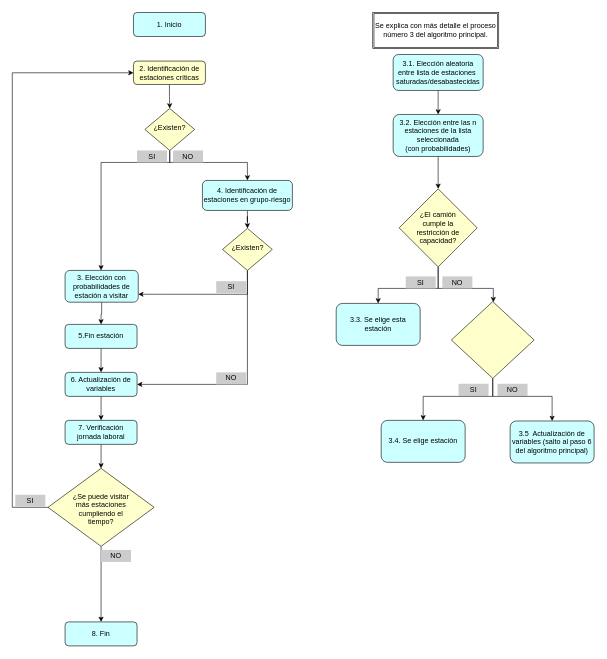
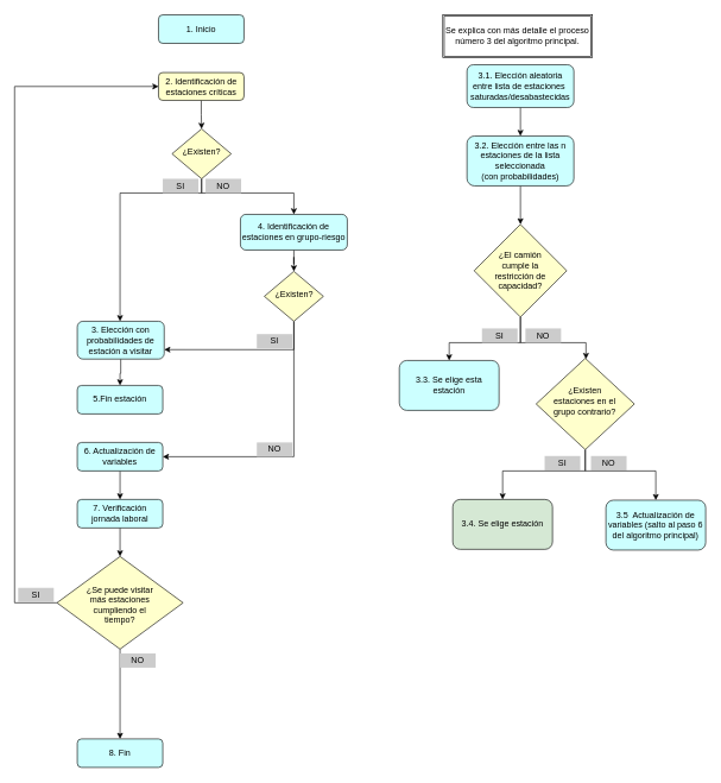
  <mxCell id="0" />
  <mxCell id="1" parent="0" />
  <mxCell id="2" value="1. Inicio" style="rounded=1;whiteSpace=wrap;html=1;fontSize=12;glass=0;strokeWidth=1;shadow=0;fillColor=#CCFFFF;" parent="1" vertex="1"><mxGeometry x="222" y="20" width="120" height="40" as="geometry" /></mxCell>
  <mxCell id="3" style="edgeStyle=orthogonalEdgeStyle;rounded=0;orthogonalLoop=1;jettySize=auto;html=1;entryX=0.5;entryY=0;entryDx=0;entryDy=0;" parent="1" source="5" target="17" edge="1"><mxGeometry relative="1" as="geometry" /></mxCell>
  <mxCell id="4" style="edgeStyle=orthogonalEdgeStyle;rounded=0;orthogonalLoop=1;jettySize=auto;html=1;entryX=0;entryY=0.5;entryDx=0;entryDy=0;" parent="1" source="5" target="7" edge="1"><mxGeometry relative="1" as="geometry"><Array as="points"><mxPoint x="20" y="845" /><mxPoint x="20" y="121" /></Array></mxGeometry></mxCell>
  <mxCell id="5" value="" style="rhombus;whiteSpace=wrap;html=1;shadow=0;fontFamily=Helvetica;fontSize=12;align=center;strokeWidth=1;spacing=6;spacingTop=-4;fillColor=#FFFFCC;" parent="1" vertex="1"><mxGeometry x="79.5" y="780" width="177" height="130" as="geometry" /></mxCell>
  <mxCell id="6" value="" style="edgeStyle=orthogonalEdgeStyle;rounded=0;orthogonalLoop=1;jettySize=auto;html=1;" parent="1" source="7" target="22" edge="1"><mxGeometry relative="1" as="geometry" /></mxCell>
  <mxCell id="7" value="2. Identificación de estaciones críticas" style="rounded=1;whiteSpace=wrap;html=1;fontSize=12;glass=0;strokeWidth=1;shadow=0;fillColor=#ffffcc;" parent="1" vertex="1"><mxGeometry x="222" y="101" width="120" height="39" as="geometry" /></mxCell>
  <mxCell id="8" value="" style="edgeStyle=orthogonalEdgeStyle;rounded=0;orthogonalLoop=1;jettySize=auto;html=1;" parent="1" source="9" target="11" edge="1"><mxGeometry relative="1" as="geometry" /></mxCell>
  <mxCell id="9" value="3. Elección con probabilidades de estación a visitar" style="rounded=1;whiteSpace=wrap;html=1;fontSize=12;glass=0;strokeWidth=1;shadow=0;fillColor=#CCFFFF;" parent="1" vertex="1"><mxGeometry x="108" y="450" width="122" height="53" as="geometry" /></mxCell>
- <mxCell id="10" value="" style="edgeStyle=orthogonalEdgeStyle;rounded=0;orthogonalLoop=1;jettySize=auto;html=1;" parent="1" source="11" target="13" edge="1"><mxGeometry relative="1" as="geometry" /></mxCell>
  <mxCell id="11" value="5.Fin estación" style="rounded=1;whiteSpace=wrap;html=1;fontSize=12;glass=0;strokeWidth=1;shadow=0;fillColor=#CCFFFF;" parent="1" vertex="1"><mxGeometry x="108" y="540" width="120" height="40" as="geometry" /></mxCell>
  <mxCell id="12" value="" style="edgeStyle=orthogonalEdgeStyle;rounded=0;orthogonalLoop=1;jettySize=auto;html=1;" parent="1" source="13" target="15" edge="1"><mxGeometry relative="1" as="geometry" /></mxCell>
  <mxCell id="13" value="6. Actualización de variables" style="rounded=1;whiteSpace=wrap;html=1;fontSize=12;glass=0;strokeWidth=1;shadow=0;fillColor=#CCFFFF;" parent="1" vertex="1"><mxGeometry x="108" y="620" width="120" height="40" as="geometry" /></mxCell>
  <mxCell id="14" value="" style="edgeStyle=orthogonalEdgeStyle;rounded=0;orthogonalLoop=1;jettySize=auto;html=1;" parent="1" source="15" target="5" edge="1"><mxGeometry relative="1" as="geometry" /></mxCell>
  <mxCell id="15" value="7. Verificación jornada laboral" style="rounded=1;whiteSpace=wrap;html=1;fontSize=12;glass=0;strokeWidth=1;shadow=0;fillColor=#CCFFFF;" parent="1" vertex="1"><mxGeometry x="108" y="700" width="120" height="40" as="geometry" /></mxCell>
  <mxCell id="16" value="&lt;div style=&quot;&quot;&gt;&lt;span style=&quot;background-color: initial;&quot;&gt;¿&lt;/span&gt;&lt;span style=&quot;background-color: initial;&quot;&gt;Se puede visitar más estaciones cumpliendo el tiempo?&lt;/span&gt;&lt;/div&gt;" style="text;html=1;align=center;verticalAlign=middle;whiteSpace=wrap;rounded=0;" parent="1" vertex="1"><mxGeometry x="119" y="833" width="98" height="30" as="geometry" /></mxCell>
  <mxCell id="17" value="8. Fin" style="rounded=1;whiteSpace=wrap;html=1;fontSize=12;glass=0;strokeWidth=1;shadow=0;fillColor=#CCFFFF;" parent="1" vertex="1"><mxGeometry x="108" y="1036" width="120" height="40" as="geometry" /></mxCell>
  <mxCell id="18" value="" style="edgeStyle=orthogonalEdgeStyle;rounded=0;orthogonalLoop=1;jettySize=auto;html=1;" parent="1" source="19" target="25" edge="1"><mxGeometry relative="1" as="geometry" /></mxCell>
  <mxCell id="19" value="4. Identificación de estaciones en grupo-riesgo" style="rounded=1;whiteSpace=wrap;html=1;fontSize=12;glass=0;strokeWidth=1;shadow=0;fillColor=#CCFFFF;" parent="1" vertex="1"><mxGeometry x="337" y="300" width="150" height="50" as="geometry" /></mxCell>
  <mxCell id="20" style="edgeStyle=orthogonalEdgeStyle;rounded=0;orthogonalLoop=1;jettySize=auto;html=1;" parent="1" source="22" target="9" edge="1"><mxGeometry relative="1" as="geometry"><Array as="points"><mxPoint x="283" y="270" /><mxPoint x="168" y="270" /></Array></mxGeometry></mxCell>
  <mxCell id="21" style="edgeStyle=orthogonalEdgeStyle;rounded=0;orthogonalLoop=1;jettySize=auto;html=1;" parent="1" source="22" target="19" edge="1"><mxGeometry relative="1" as="geometry"><Array as="points"><mxPoint x="283" y="270" /><mxPoint x="412" y="270" /></Array></mxGeometry></mxCell>
  <mxCell id="22" value="¿Existen?" style="rhombus;whiteSpace=wrap;html=1;shadow=0;fontFamily=Helvetica;fontSize=12;align=center;strokeWidth=1;spacing=6;spacingTop=-4;fillColor=#FFFFCC;" parent="1" vertex="1"><mxGeometry x="241" y="180" width="83" height="70" as="geometry" /></mxCell>
  <mxCell id="23" style="edgeStyle=orthogonalEdgeStyle;rounded=0;orthogonalLoop=1;jettySize=auto;html=1;exitX=0.5;exitY=1;exitDx=0;exitDy=0;entryX=1;entryY=0.5;entryDx=0;entryDy=0;" parent="1" source="25" target="13" edge="1"><mxGeometry relative="1" as="geometry" /></mxCell>
  <mxCell id="24" style="edgeStyle=orthogonalEdgeStyle;rounded=0;orthogonalLoop=1;jettySize=auto;html=1;entryX=1;entryY=0.75;entryDx=0;entryDy=0;" edge="1" parent="1" source="25" target="9"><mxGeometry relative="1" as="geometry"><Array as="points"><mxPoint x="412" y="490" /></Array></mxGeometry></mxCell>
  <mxCell id="25" value="¿Existen?" style="rhombus;whiteSpace=wrap;html=1;shadow=0;fontFamily=Helvetica;fontSize=12;align=center;strokeWidth=1;spacing=6;spacingTop=-4;fillColor=#FFFFCC;" parent="1" vertex="1"><mxGeometry x="370.5" y="380" width="83" height="70" as="geometry" /></mxCell>
  <mxCell id="26" value="" style="edgeStyle=orthogonalEdgeStyle;rounded=0;orthogonalLoop=1;jettySize=auto;html=1;" parent="1" source="27" target="29" edge="1"><mxGeometry relative="1" as="geometry" /></mxCell>
  <mxCell id="27" value="3.1. Elección aleatoria entre lista de estaciones&amp;nbsp;&lt;div&gt;saturadas/desabastecidas&lt;/div&gt;" style="rounded=1;whiteSpace=wrap;html=1;fontSize=12;glass=0;strokeWidth=1;shadow=0;fillColor=#CCFFFF;" parent="1" vertex="1"><mxGeometry x="655" y="90" width="150" height="60" as="geometry" /></mxCell>
  <mxCell id="28" style="edgeStyle=orthogonalEdgeStyle;rounded=0;orthogonalLoop=1;jettySize=auto;html=1;entryX=0.5;entryY=0;entryDx=0;entryDy=0;" parent="1" source="29" target="32" edge="1"><mxGeometry relative="1" as="geometry" /></mxCell>
  <mxCell id="29" value="3.2. Elección entre las n estaciones de la lista seleccionada&lt;div&gt;(con probabilidades)&lt;/div&gt;" style="rounded=1;whiteSpace=wrap;html=1;fontSize=12;glass=0;strokeWidth=1;shadow=0;fillColor=#CCFFFF;" parent="1" vertex="1"><mxGeometry x="655" y="190" width="150" height="70" as="geometry" /></mxCell>
  <mxCell id="30" style="edgeStyle=orthogonalEdgeStyle;rounded=0;orthogonalLoop=1;jettySize=auto;html=1;" parent="1" source="32" target="35" edge="1"><mxGeometry relative="1" as="geometry"><Array as="points"><mxPoint x="730" y="480" /><mxPoint x="630" y="480" /></Array></mxGeometry></mxCell>
  <mxCell id="31" style="edgeStyle=orthogonalEdgeStyle;rounded=0;orthogonalLoop=1;jettySize=auto;html=1;exitX=0.5;exitY=1;exitDx=0;exitDy=0;entryX=0.5;entryY=0;entryDx=0;entryDy=0;" parent="1" source="32" edge="1"><mxGeometry relative="1" as="geometry"><Array as="points"><mxPoint x="730" y="480" /><mxPoint x="822" y="480" /></Array><mxPoint x="822" y="503" as="targetPoint" /></mxGeometry></mxCell>
  <mxCell id="32" value="" style="rhombus;whiteSpace=wrap;html=1;shadow=0;fontFamily=Helvetica;fontSize=12;align=center;strokeWidth=1;spacing=6;spacingTop=-4;fillColor=#FFFFCC;" parent="1" vertex="1"><mxGeometry x="665" y="314" width="130" height="130" as="geometry" /></mxCell>
  <mxCell id="33" value="¿El camión cumple la restricción de capacidad?" style="text;html=1;align=center;verticalAlign=middle;whiteSpace=wrap;rounded=0;" parent="1" vertex="1"><mxGeometry x="685" y="354" width="90" height="50" as="geometry" /></mxCell>
  <mxCell id="34" style="edgeStyle=orthogonalEdgeStyle;rounded=0;orthogonalLoop=1;jettySize=auto;html=1;exitX=0.5;exitY=1;exitDx=0;exitDy=0;" parent="1" source="32" target="32" edge="1"><mxGeometry relative="1" as="geometry" /></mxCell>
  <mxCell id="35" value="3.3. Se elige esta estación" style="rounded=1;whiteSpace=wrap;html=1;fontSize=12;glass=0;strokeWidth=1;shadow=0;fillColor=#CCFFFF;" parent="1" vertex="1"><mxGeometry x="560" y="505" width="140" height="70" as="geometry" /></mxCell>
  <mxCell id="36" value="SI" style="text;html=1;align=center;verticalAlign=middle;whiteSpace=wrap;rounded=0;fillColor=#CCCCCC;" parent="1" vertex="1"><mxGeometry x="228" y="250" width="50" height="20" as="geometry" /></mxCell>
  <mxCell id="37" value="NO" style="text;html=1;align=center;verticalAlign=middle;whiteSpace=wrap;rounded=0;fillColor=#CCCCCC;" parent="1" vertex="1"><mxGeometry x="288" y="250" width="50" height="20" as="geometry" /></mxCell>
  <mxCell id="38" value="SI" style="text;html=1;align=center;verticalAlign=middle;whiteSpace=wrap;rounded=0;fillColor=#CCCCCC;" parent="1" vertex="1"><mxGeometry x="360" y="468" width="50" height="20" as="geometry" /></mxCell>
  <mxCell id="39" value="NO" style="text;html=1;align=center;verticalAlign=middle;whiteSpace=wrap;rounded=0;fillColor=#CCCCCC;" parent="1" vertex="1"><mxGeometry x="168" y="916" width="50" height="20" as="geometry" /></mxCell>
  <mxCell id="40" value="SI" style="text;html=1;align=center;verticalAlign=middle;whiteSpace=wrap;rounded=0;fillColor=#CCCCCC;" parent="1" vertex="1"><mxGeometry x="676" y="460" width="50" height="20" as="geometry" /></mxCell>
  <mxCell id="41" value="NO" style="text;html=1;align=center;verticalAlign=middle;whiteSpace=wrap;rounded=0;fillColor=#CCCCCC;" parent="1" vertex="1"><mxGeometry x="737" y="460" width="50" height="20" as="geometry" /></mxCell>
  <mxCell id="42" value="SI" style="text;html=1;align=center;verticalAlign=middle;whiteSpace=wrap;rounded=0;fillColor=#CCCCCC;" parent="1" vertex="1"><mxGeometry x="25" y="824" width="50" height="20" as="geometry" /></mxCell>
  <mxCell id="43" value="&lt;font color=&quot;#ffffff&quot;&gt;.&lt;/font&gt;" style="text;html=1;align=center;verticalAlign=middle;whiteSpace=wrap;rounded=0;" parent="1" vertex="1"><mxGeometry x="840" y="80" width="60" height="30" as="geometry" /></mxCell>
  <mxCell id="44" value="NO" style="text;html=1;align=center;verticalAlign=middle;whiteSpace=wrap;rounded=0;fillColor=#CCCCCC;" parent="1" vertex="1"><mxGeometry x="360" y="620" width="50" height="20" as="geometry" /></mxCell>
- <mxCell id="45" value="3.4. Se elige estación" style="rounded=1;whiteSpace=wrap;html=1;fontSize=12;glass=0;strokeWidth=1;shadow=0;fillColor=#CCFFFF;" parent="1" vertex="1"><mxGeometry x="635" y="700" width="140" height="70" as="geometry" /></mxCell>
+ <mxCell id="45" value="3.4. Se elige estación" style="rounded=1;whiteSpace=wrap;html=1;fontSize=12;glass=0;strokeWidth=1;shadow=0;fillColor=#d5e8d4;" parent="1" vertex="1"><mxGeometry x="635" y="700" width="140" height="70" as="geometry" /></mxCell>
  <mxCell id="46" value="3.5&amp;nbsp; Actualización de variables (salto al paso 6 del algoritmo principal)" style="rounded=1;whiteSpace=wrap;html=1;fontSize=12;glass=0;strokeWidth=1;shadow=0;fillColor=#CCFFFF;" parent="1" vertex="1"><mxGeometry x="850" y="701" width="140" height="70" as="geometry" /></mxCell>
  <mxCell id="47" value="SI" style="text;html=1;align=center;verticalAlign=middle;whiteSpace=wrap;rounded=0;fillColor=#CCCCCC;" parent="1" vertex="1"><mxGeometry x="764" y="639" width="50" height="20" as="geometry" /></mxCell>
  <mxCell id="48" value="NO" style="text;html=1;align=center;verticalAlign=middle;whiteSpace=wrap;rounded=0;fillColor=#CCCCCC;" parent="1" vertex="1"><mxGeometry x="829" y="639" width="50" height="20" as="geometry" /></mxCell>
  <mxCell id="49" value="&lt;span style=&quot;text-align: justify;&quot;&gt;Se explica con más detalle el proceso número 3 del algoritmo principal.&lt;/span&gt;" style="shape=ext;double=1;rounded=0;whiteSpace=wrap;html=1;fillColor=none;" vertex="1" parent="1"><mxGeometry x="621" y="20" width="210" height="60" as="geometry" /></mxCell>
  <mxCell id="50" style="edgeStyle=orthogonalEdgeStyle;rounded=0;orthogonalLoop=1;jettySize=auto;html=1;exitX=0.5;exitY=1;exitDx=0;exitDy=0;entryX=0.5;entryY=0;entryDx=0;entryDy=0;" edge="1" parent="1" source="52" target="45"><mxGeometry relative="1" as="geometry"><Array as="points"><mxPoint x="821" y="660" /><mxPoint x="705" y="660" /></Array></mxGeometry></mxCell>
  <mxCell id="51" style="edgeStyle=orthogonalEdgeStyle;rounded=0;orthogonalLoop=1;jettySize=auto;html=1;" edge="1" parent="1" source="52" target="46"><mxGeometry relative="1" as="geometry"><Array as="points"><mxPoint x="821" y="660" /><mxPoint x="920" y="660" /></Array></mxGeometry></mxCell>
  <mxCell id="52" value="" style="rhombus;whiteSpace=wrap;html=1;shadow=0;fontFamily=Helvetica;fontSize=12;align=center;strokeWidth=1;spacing=6;spacingTop=-4;fillColor=#FFFFCC;" vertex="1" parent="1"><mxGeometry x="752" y="502" width="138" height="128" as="geometry" /></mxCell>
+ <mxCell id="53" value="¿Existen estaciones en el grupo contrario?" style="text;html=1;align=center;verticalAlign=middle;whiteSpace=wrap;rounded=0;" vertex="1" parent="1"><mxGeometry x="768" y="541.25" width="105" height="40.75" as="geometry" /></mxCell>
